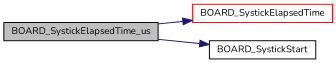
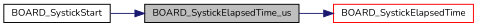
  digraph {
    fontname=Nunito
    rankdir=LR
    node [color=black fillcolor=white fontname=Nunito fontsize=10 shape=record style=filled]
    edge [color=midnightblue fontname=Nunito fontsize=10 labelfontname=Helvetica labelfontsize=10 style=solid]
    n1 [fillcolor=grey75 fontcolor=black height=0.2 label=BOARD_SystickElapsedTime_us width=0.4]
    n2 [color=red height=0.2 label=BOARD_SystickElapsedTime width=0.4]
    n3 [height=0.2 label=BOARD_SystickStart width=0.4]
    n1 -> n2
-   n1 -> n3
+   n3 -> n1
  }
